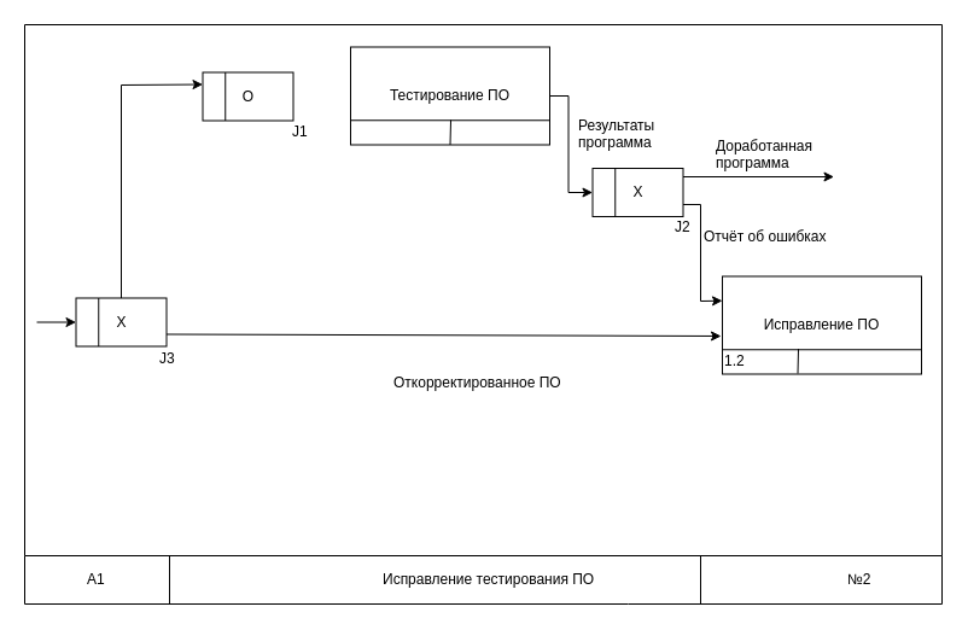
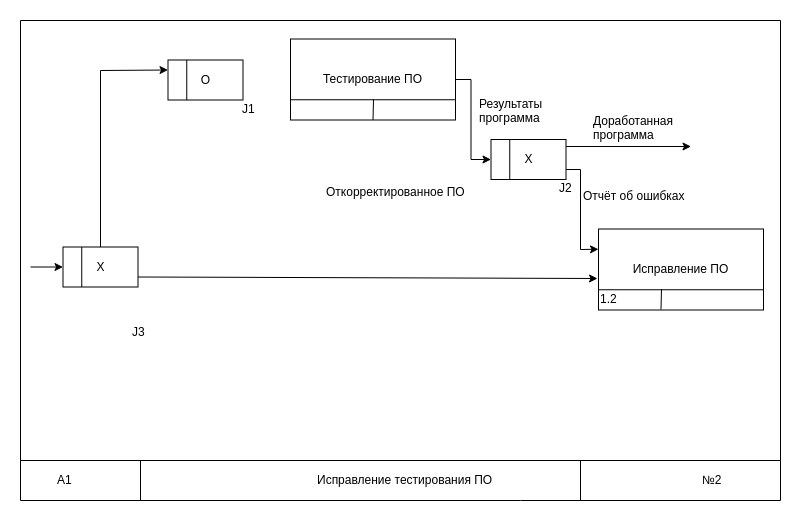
  <mxCell id="0" />
  <mxCell id="1" parent="0" />
  <mxCell id="2" value="" style="endArrow=none;html=1;" edge="1" parent="1"><mxGeometry width="50" height="50" relative="1" as="geometry"><mxPoint y="460" as="sourcePoint" x="20" /><mxPoint y="20" as="targetPoint" x="20" /></mxGeometry></mxCell>
  <mxCell id="3" value="" style="endArrow=none;html=1;" edge="1" parent="1"><mxGeometry width="50" height="50" relative="1" as="geometry"><mxPoint y="20" as="sourcePoint" x="20" /><mxPoint x="780" y="20" as="targetPoint" /></mxGeometry></mxCell>
  <mxCell id="4" value="" style="endArrow=none;html=1;" edge="1" parent="1"><mxGeometry width="50" height="50" relative="1" as="geometry"><mxPoint x="780" y="460" as="sourcePoint" /><mxPoint x="780" y="20" as="targetPoint" /></mxGeometry></mxCell>
  <mxCell id="5" value="" style="endArrow=none;html=1;" edge="1" parent="1"><mxGeometry width="50" height="50" relative="1" as="geometry"><mxPoint y="460" as="sourcePoint" x="20" /><mxPoint x="780" y="460" as="targetPoint" /></mxGeometry></mxCell>
  <mxCell id="6" value="" style="endArrow=none;html=1;rounded=0;" edge="1" parent="1"><mxGeometry width="50" height="50" relative="1" as="geometry"><mxPoint x="780" y="460" as="sourcePoint" /><mxPoint y="460" as="targetPoint" x="20" /><Array as="points"><mxPoint x="780" y="500" /><mxPoint x="520" y="500" /><mxPoint y="500" x="20" /></Array></mxGeometry></mxCell>
  <mxCell id="7" value="" style="endArrow=none;html=1;" edge="1" parent="1"><mxGeometry width="50" height="50" relative="1" as="geometry"><mxPoint x="140" y="500" as="sourcePoint" /><mxPoint x="140" y="460" as="targetPoint" /></mxGeometry></mxCell>
  <mxCell id="8" value="" style="endArrow=none;html=1;" edge="1" parent="1"><mxGeometry width="50" height="50" relative="1" as="geometry"><mxPoint x="580" y="500" as="sourcePoint" /><mxPoint x="580" y="460" as="targetPoint" /></mxGeometry></mxCell>
- <mxCell id="9" value="&lt;div&gt;A1&lt;/div&gt;&lt;div&gt;&lt;br&gt;&lt;/div&gt;" style="text;html=1;resizable=0;points=[];autosize=1;align=left;verticalAlign=top;spacingTop=-4;" vertex="1" parent="1"><mxGeometry x="70" y="470" width="30" height="30" as="geometry" /></mxCell>
+ <mxCell id="9" value="&lt;div&gt;A1&lt;/div&gt;&lt;div&gt;&lt;br&gt;&lt;/div&gt;" style="text;html=1;resizable=0;points=[];autosize=1;align=left;verticalAlign=top;spacingTop=-4;" vertex="1" parent="1"><mxGeometry x="55" y="470" width="30" height="30" as="geometry" /></mxCell>
  <mxCell id="10" value="Исправление тестирования ПО" style="text;html=1;resizable=0;points=[];autosize=1;align=left;verticalAlign=top;spacingTop=-4;" vertex="1" parent="1"><mxGeometry x="315" y="470" width="170" height="20" as="geometry" /></mxCell>
  <mxCell id="11" value="&lt;div&gt;№2&lt;/div&gt;" style="text;html=1;resizable=0;points=[];autosize=1;align=left;verticalAlign=top;spacingTop=-4;" vertex="1" parent="1"><mxGeometry x="700" y="470" width="30" height="20" as="geometry" /></mxCell>
  <mxCell id="12" value="X" style="rounded=0;whiteSpace=wrap;html=1;shadow=0;fillColor=#FFFFFF;gradientColor=none;strokeColor=#000000;" vertex="1" parent="1"><mxGeometry x="62.5" y="246.5" width="75" height="40" as="geometry" /></mxCell>
  <mxCell id="13" value="" style="endArrow=none;html=1;exitX=0.25;exitY=1;exitDx=0;exitDy=0;entryX=0.25;entryY=0;entryDx=0;entryDy=0;" edge="1" parent="1" source="12" target="12"><mxGeometry width="50" height="50" relative="1" as="geometry"><mxPoint x="100" y="386.5" as="sourcePoint" /><mxPoint x="150" y="336.5" as="targetPoint" /></mxGeometry></mxCell>
  <mxCell id="14" value="" style="endArrow=classic;html=1;entryX=0;entryY=0.5;entryDx=0;entryDy=0;" edge="1" parent="1" target="12"><mxGeometry width="50" height="50" relative="1" as="geometry"><mxPoint x="30" y="266.5" as="sourcePoint" /><mxPoint x="60" y="267" as="targetPoint" /></mxGeometry></mxCell>
  <mxCell id="15" value="&lt;div&gt;O&lt;/div&gt;" style="rounded=0;whiteSpace=wrap;html=1;shadow=0;fillColor=#FFFFFF;gradientColor=none;strokeColor=#000000;" vertex="1" parent="1"><mxGeometry x="167.5" y="59.5" width="75" height="40" as="geometry" /></mxCell>
- <mxCell id="16" value="J3" style="text;html=1;resizable=0;points=[];autosize=1;align=left;verticalAlign=top;spacingTop=-4;" vertex="1" parent="1"><mxGeometry x="130" y="286.5" width="30" height="20" as="geometry" /></mxCell>
+ <mxCell id="16" value="J3" style="text;html=1;resizable=0;points=[];autosize=1;align=left;verticalAlign=top;spacingTop=-4;" vertex="1" parent="1"><mxGeometry x="130" y="321.5" width="30" height="20" as="geometry" /></mxCell>
  <mxCell id="17" value="J1" style="text;html=1;resizable=0;points=[];autosize=1;align=left;verticalAlign=top;spacingTop=-4;" vertex="1" parent="1"><mxGeometry x="239.5" y="98.5" width="30" height="20" as="geometry" /></mxCell>
  <mxCell id="18" value="" style="endArrow=none;html=1;exitX=0.25;exitY=1;exitDx=0;exitDy=0;entryX=0.25;entryY=0;entryDx=0;entryDy=0;" edge="1" parent="1" source="15" target="15"><mxGeometry width="50" height="50" relative="1" as="geometry"><mxPoint x="187.75" y="108.5" as="sourcePoint" /><mxPoint x="187.75" y="68.5" as="targetPoint" /></mxGeometry></mxCell>
  <mxCell id="19" value="" style="endArrow=classic;html=1;exitX=0.5;exitY=0;exitDx=0;exitDy=0;entryX=0;entryY=0.25;entryDx=0;entryDy=0;rounded=0;" edge="1" parent="1" source="12" target="15"><mxGeometry width="50" height="50" relative="1" as="geometry"><mxPoint x="90" y="199.5" as="sourcePoint" /><mxPoint x="140" y="149.5" as="targetPoint" /><Array as="points"><mxPoint x="100" y="70" /></Array></mxGeometry></mxCell>
  <mxCell id="20" value="Тестирование ПО" style="rounded=0;whiteSpace=wrap;html=1;shadow=0;strokeColor=#000000;fillColor=#FFFFFF;gradientColor=none;" vertex="1" parent="1"><mxGeometry x="290" y="38.5" width="165" height="81" as="geometry" /></mxCell>
  <mxCell id="21" value="" style="endArrow=none;html=1;exitX=0;exitY=0.75;exitDx=0;exitDy=0;entryX=1;entryY=0.75;entryDx=0;entryDy=0;" edge="1" parent="1" source="20" target="20"><mxGeometry width="50" height="50" relative="1" as="geometry"><mxPoint x="338" y="109" as="sourcePoint" /><mxPoint x="388" y="59" as="targetPoint" /></mxGeometry></mxCell>
  <mxCell id="22" value="" style="endArrow=none;html=1;exitX=0.5;exitY=1;exitDx=0;exitDy=0;" edge="1" parent="1" source="20"><mxGeometry width="50" height="50" relative="1" as="geometry"><mxPoint x="338" y="179" as="sourcePoint" /><mxPoint x="373" y="99" as="targetPoint" /></mxGeometry></mxCell>
  <mxCell id="23" value="X" style="rounded=0;whiteSpace=wrap;html=1;shadow=0;fillColor=#FFFFFF;gradientColor=none;strokeColor=#000000;" vertex="1" parent="1"><mxGeometry x="490.5" y="139" width="75" height="40" as="geometry" /></mxCell>
  <mxCell id="24" value="" style="endArrow=none;html=1;exitX=0.25;exitY=1;exitDx=0;exitDy=0;entryX=0.25;entryY=0;entryDx=0;entryDy=0;" edge="1" parent="1" source="23" target="23"><mxGeometry width="50" height="50" relative="1" as="geometry"><mxPoint x="510.5" y="279" as="sourcePoint" /><mxPoint x="560.5" y="229" as="targetPoint" /></mxGeometry></mxCell>
  <mxCell id="25" value="" style="endArrow=classic;html=1;exitX=1;exitY=0.5;exitDx=0;exitDy=0;entryX=0;entryY=0.5;entryDx=0;entryDy=0;rounded=0;" edge="1" parent="1" source="20" target="23"><mxGeometry width="50" height="50" relative="1" as="geometry"><mxPoint x="350.5" y="239" as="sourcePoint" /><mxPoint x="420.5" y="189" as="targetPoint" /><Array as="points"><mxPoint x="470.5" y="79" /><mxPoint x="470.5" y="159" /></Array></mxGeometry></mxCell>
  <mxCell id="26" value="Результаты&lt;br&gt;программа" style="text;html=1;resizable=0;points=[];autosize=1;align=left;verticalAlign=top;spacingTop=-4;" vertex="1" parent="1"><mxGeometry x="477" y="93.5" width="80" height="30" as="geometry" /></mxCell>
  <mxCell id="27" value="" style="endArrow=classic;html=1;exitX=1;exitY=0.5;exitDx=0;exitDy=0;" edge="1" parent="1"><mxGeometry width="50" height="50" relative="1" as="geometry"><mxPoint x="565.5" y="146" as="sourcePoint" /><mxPoint x="690.5" y="146" as="targetPoint" /></mxGeometry></mxCell>
  <mxCell id="28" value="Доработанная&lt;br&gt;программа" style="text;html=1;resizable=0;points=[];autosize=1;align=left;verticalAlign=top;spacingTop=-4;" vertex="1" parent="1"><mxGeometry x="590.5" y="111" width="90" height="30" as="geometry" /></mxCell>
  <mxCell id="29" value="Исправление ПО" style="rounded=0;whiteSpace=wrap;html=1;shadow=0;strokeColor=#000000;fillColor=#FFFFFF;gradientColor=none;" vertex="1" parent="1"><mxGeometry x="598" y="228.5" width="165" height="81" as="geometry" /></mxCell>
  <mxCell id="30" value="" style="endArrow=none;html=1;exitX=0;exitY=0.75;exitDx=0;exitDy=0;entryX=1;entryY=0.75;entryDx=0;entryDy=0;" edge="1" parent="1" source="29" target="29"><mxGeometry width="50" height="50" relative="1" as="geometry"><mxPoint x="646" y="299" as="sourcePoint" /><mxPoint x="696" y="249" as="targetPoint" /></mxGeometry></mxCell>
  <mxCell id="31" value="" style="endArrow=none;html=1;exitX=0.5;exitY=1;exitDx=0;exitDy=0;" edge="1" parent="1"><mxGeometry width="50" height="50" relative="1" as="geometry"><mxPoint x="660.5" y="309" as="sourcePoint" /><mxPoint x="661" y="288.5" as="targetPoint" /></mxGeometry></mxCell>
  <mxCell id="32" value="1.2" style="text;html=1;resizable=0;points=[];autosize=1;align=left;verticalAlign=top;spacingTop=-4;" vertex="1" parent="1"><mxGeometry x="598" y="288.5" width="30" height="20" as="geometry" /></mxCell>
  <mxCell id="33" value="" style="endArrow=classic;html=1;exitX=1;exitY=0.75;exitDx=0;exitDy=0;rounded=0;entryX=0;entryY=0.25;entryDx=0;entryDy=0;" edge="1" parent="1" source="23" target="29"><mxGeometry width="50" height="50" relative="1" as="geometry"><mxPoint x="530" y="250" as="sourcePoint" /><mxPoint x="590" y="259" as="targetPoint" /><Array as="points"><mxPoint x="580" y="169" /><mxPoint x="580" y="249" /></Array></mxGeometry></mxCell>
  <mxCell id="34" value="Отчёт об ошибках" style="text;html=1;resizable=0;points=[];autosize=1;align=left;verticalAlign=top;spacingTop=-4;" vertex="1" parent="1"><mxGeometry x="580.5" y="186" width="110" height="20" as="geometry" /></mxCell>
  <mxCell id="35" value="J2" style="text;html=1;resizable=0;points=[];autosize=1;align=left;verticalAlign=top;spacingTop=-4;" vertex="1" parent="1"><mxGeometry x="557" y="178" width="30" height="20" as="geometry" /></mxCell>
  <mxCell id="36" value="" style="endArrow=classic;html=1;exitX=1;exitY=0.75;exitDx=0;exitDy=0;" edge="1" parent="1" source="12"><mxGeometry width="50" height="50" relative="1" as="geometry"><mxPoint x="155" y="278" as="sourcePoint" /><mxPoint x="597" y="278" as="targetPoint" /></mxGeometry></mxCell>
- <mxCell id="37" value="Откорректированное ПО" style="text;html=1;resizable=0;points=[];autosize=1;align=left;verticalAlign=top;spacingTop=-4;" vertex="1" parent="1"><mxGeometry x="324" y="306.5" width="140" height="20" as="geometry" /></mxCell>
+ <mxCell id="37" value="Откорректированное ПО" style="text;html=1;resizable=0;points=[];autosize=1;align=left;verticalAlign=top;spacingTop=-4;" vertex="1" parent="1"><mxGeometry x="324" y="181.5" width="140" height="20" as="geometry" /></mxCell>
